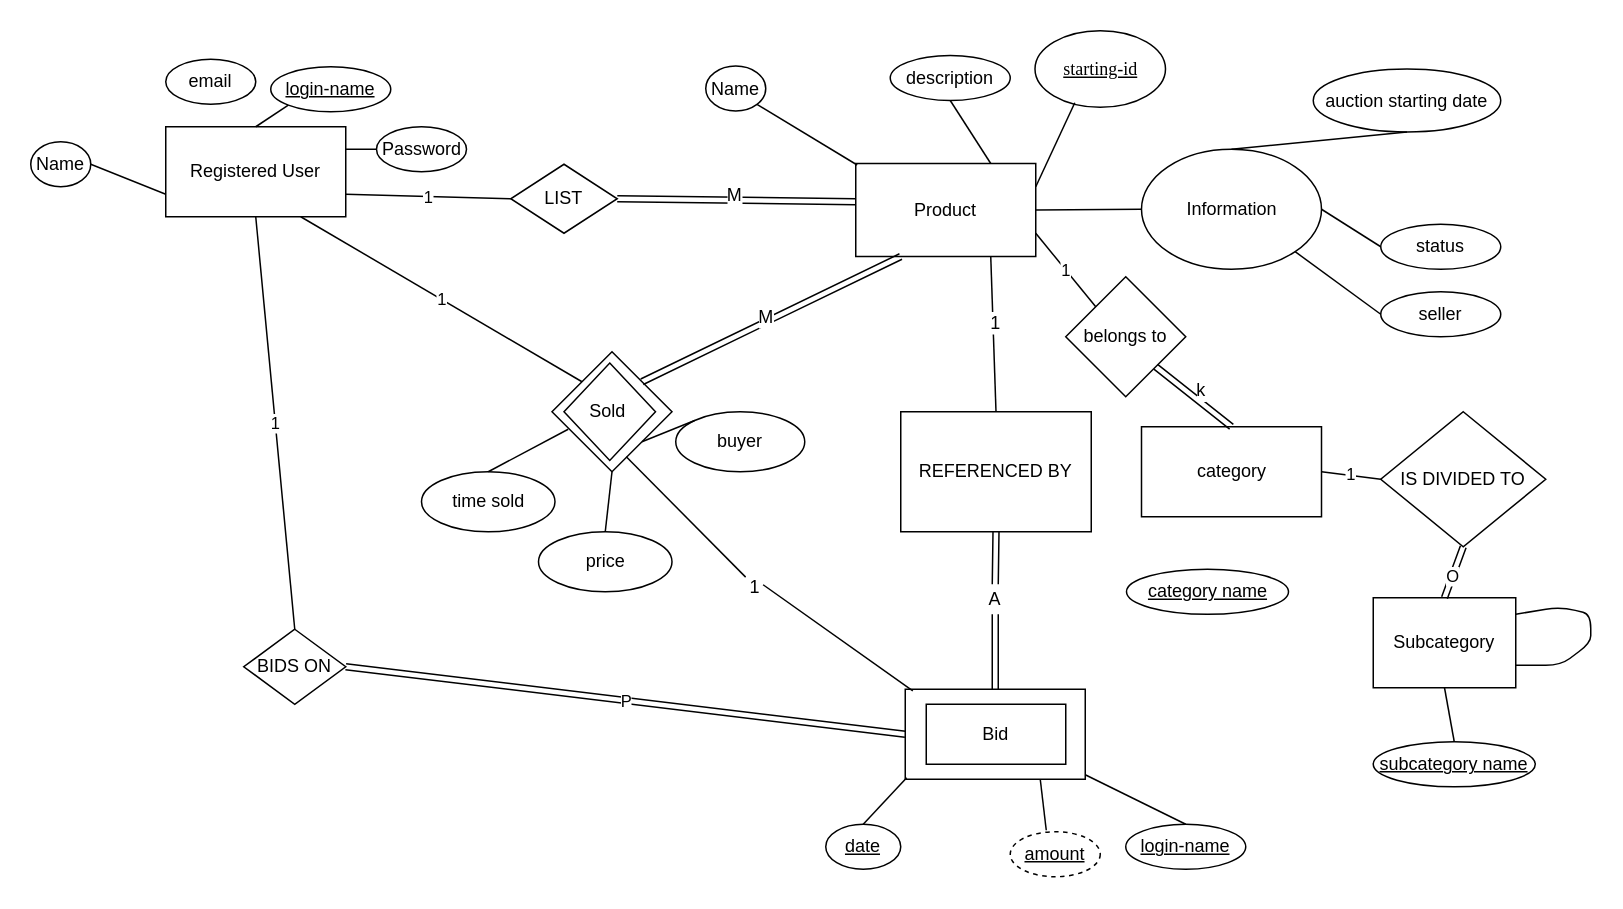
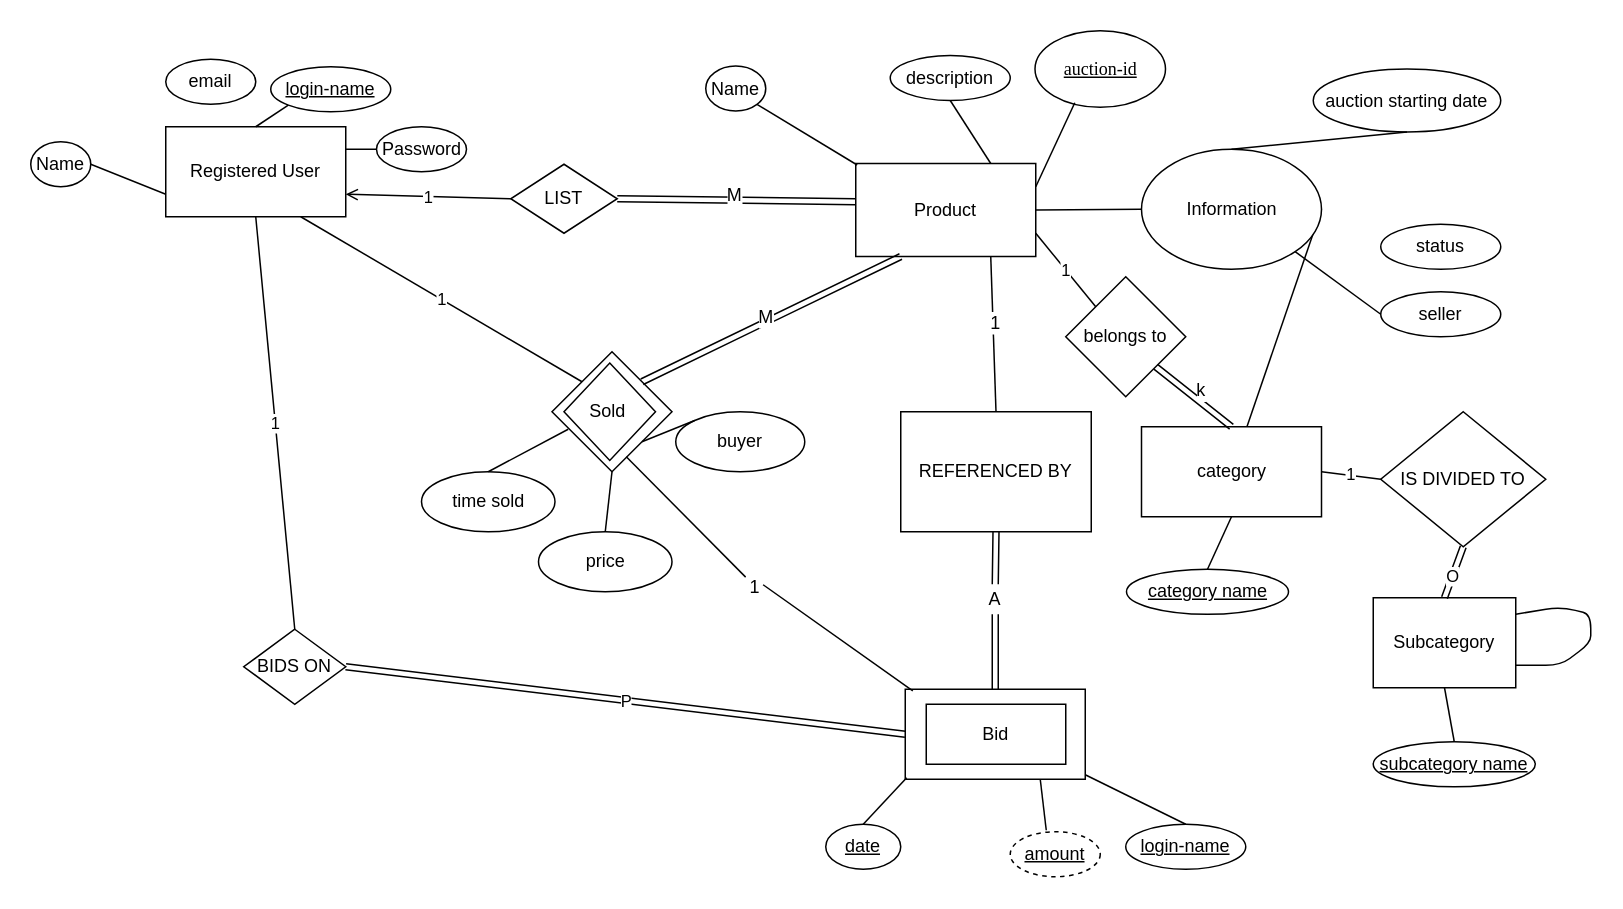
  <mxCell id="0" />
  <mxCell id="1" parent="0" />
  <mxCell id="2" value="Registered User" style="rounded=0;whiteSpace=wrap;html=1;" parent="1" vertex="1"><mxGeometry x="110" y="84" width="120" height="60" as="geometry" /></mxCell>
  <mxCell id="3" value="Name" style="ellipse;whiteSpace=wrap;html=1;" parent="1" vertex="1"><mxGeometry x="20" y="94" width="40" height="30" as="geometry" /></mxCell>
  <mxCell id="4" value="email" style="ellipse;whiteSpace=wrap;html=1;" parent="1" vertex="1"><mxGeometry x="110" y="39" width="60" height="30" as="geometry" /></mxCell>
  <mxCell id="5" value="&lt;u&gt;login-name&lt;/u&gt;" style="ellipse;whiteSpace=wrap;html=1;" parent="1" vertex="1"><mxGeometry x="180" y="44" width="80" height="30" as="geometry" /></mxCell>
  <mxCell id="6" value="Password" style="ellipse;whiteSpace=wrap;html=1;" parent="1" vertex="1"><mxGeometry x="250.5" y="84" width="60" height="30" as="geometry" /></mxCell>
  <mxCell id="7" value="" style="endArrow=none;html=1;entryX=0;entryY=1;entryDx=0;entryDy=0;exitX=0.5;exitY=0;exitDx=0;exitDy=0;" parent="1" source="2" target="5" edge="1"><mxGeometry width="50" height="50" relative="1" as="geometry"><mxPoint x="70" y="134" as="sourcePoint" /><mxPoint x="120" y="144" as="targetPoint" /></mxGeometry></mxCell>
  <mxCell id="8" value="" style="endArrow=none;html=1;entryX=0;entryY=0.5;entryDx=0;entryDy=0;exitX=1;exitY=0.25;exitDx=0;exitDy=0;" parent="1" source="2" target="6" edge="1"><mxGeometry width="50" height="50" relative="1" as="geometry"><mxPoint x="80" y="144" as="sourcePoint" /><mxPoint x="130" y="154" as="targetPoint" /></mxGeometry></mxCell>
  <mxCell id="9" value="Product" style="rounded=0;whiteSpace=wrap;html=1;" parent="1" vertex="1"><mxGeometry x="570" y="108.5" width="120" height="62" as="geometry" /></mxCell>
  <mxCell id="10" value="" style="endArrow=none;html=1;entryX=0.008;entryY=0.016;entryDx=0;entryDy=0;exitX=1;exitY=1;exitDx=0;exitDy=0;entryPerimeter=0;" parent="1" source="11" target="9" edge="1"><mxGeometry width="50" height="50" relative="1" as="geometry"><mxPoint x="363" y="58.5" as="sourcePoint" /><mxPoint x="513" y="158.5" as="targetPoint" /></mxGeometry></mxCell>
  <mxCell id="11" value="Name" style="ellipse;whiteSpace=wrap;html=1;" parent="1" vertex="1"><mxGeometry x="470" y="43.5" width="40" height="30" as="geometry" /></mxCell>
  <mxCell id="12" value="description" style="ellipse;whiteSpace=wrap;html=1;" parent="1" vertex="1"><mxGeometry x="593" y="36.5" width="80" height="30" as="geometry" /></mxCell>
- <mxCell id="13" value="&lt;u&gt;&lt;font face=&quot;Times New Roman&quot;&gt;starting-id&lt;/font&gt;&lt;/u&gt;" style="ellipse;whiteSpace=wrap;html=1;" parent="1" vertex="1"><mxGeometry x="689.5" y="20" width="87" height="51" as="geometry" /></mxCell>
+ <mxCell id="13" value="&lt;u&gt;&lt;font face=&quot;Times New Roman&quot;&gt;auction-id&lt;/font&gt;&lt;/u&gt;" style="ellipse;whiteSpace=wrap;html=1;" parent="1" vertex="1"><mxGeometry x="689.5" y="20" width="87" height="51" as="geometry" /></mxCell>
  <mxCell id="14" value="" style="endArrow=none;html=1;entryX=0.5;entryY=1;entryDx=0;entryDy=0;exitX=0.75;exitY=0;exitDx=0;exitDy=0;" parent="1" source="9" target="12" edge="1"><mxGeometry width="50" height="50" relative="1" as="geometry"><mxPoint x="651" y="104" as="sourcePoint" /><mxPoint x="433" y="88.5" as="targetPoint" /></mxGeometry></mxCell>
  <mxCell id="15" value="" style="endArrow=none;html=1;entryX=0.305;entryY=0.941;entryDx=0;entryDy=0;exitX=1;exitY=0.25;exitDx=0;exitDy=0;entryPerimeter=0;" parent="1" source="9" target="13" edge="1"><mxGeometry width="50" height="50" relative="1" as="geometry"><mxPoint x="393" y="88.5" as="sourcePoint" /><mxPoint x="443" y="98.5" as="targetPoint" /></mxGeometry></mxCell>
  <mxCell id="16" value="" style="endArrow=none;html=1;exitX=1;exitY=0.5;exitDx=0;exitDy=0;entryX=0;entryY=0.75;entryDx=0;entryDy=0;" parent="1" source="3" target="2" edge="1"><mxGeometry width="50" height="50" relative="1" as="geometry"><mxPoint x="120" y="364" as="sourcePoint" /><mxPoint x="217" y="187" as="targetPoint" /></mxGeometry></mxCell>
  <mxCell id="17" value="Bid" style="rounded=0;whiteSpace=wrap;html=1;" parent="1" vertex="1"><mxGeometry x="603" y="459" width="120" height="60" as="geometry" /></mxCell>
  <mxCell id="18" value="date" style="ellipse;whiteSpace=wrap;html=1;fontStyle=4" parent="1" vertex="1"><mxGeometry x="550" y="549" width="50" height="30" as="geometry" /></mxCell>
  <mxCell id="19" value="amount" style="ellipse;whiteSpace=wrap;html=1;fontStyle=4;dashed=1;" parent="1" vertex="1"><mxGeometry x="673" y="554" width="60" height="30" as="geometry" /></mxCell>
  <mxCell id="20" value="&lt;u&gt;login-name&lt;/u&gt;" style="ellipse;whiteSpace=wrap;html=1;" parent="1" vertex="1"><mxGeometry x="750" y="549" width="80" height="30" as="geometry" /></mxCell>
  <mxCell id="21" value="" style="endArrow=none;html=1;exitX=0.5;exitY=0;exitDx=0;exitDy=0;entryX=0.008;entryY=0.983;entryDx=0;entryDy=0;entryPerimeter=0;" parent="1" source="18" target="17" edge="1"><mxGeometry width="50" height="50" relative="1" as="geometry"><mxPoint x="523" y="759" as="sourcePoint" /><mxPoint x="573" y="709" as="targetPoint" /></mxGeometry></mxCell>
  <mxCell id="22" value="" style="endArrow=none;html=1;entryX=0.75;entryY=1;entryDx=0;entryDy=0;exitX=0.4;exitY=-0.033;exitDx=0;exitDy=0;exitPerimeter=0;" parent="1" source="19" target="17" edge="1"><mxGeometry width="50" height="50" relative="1" as="geometry"><mxPoint x="693" y="564" as="sourcePoint" /><mxPoint x="613" y="509" as="targetPoint" /></mxGeometry></mxCell>
  <mxCell id="23" value="" style="endArrow=none;html=1;entryX=0.5;entryY=0;entryDx=0;entryDy=0;exitX=1;exitY=0.95;exitDx=0;exitDy=0;exitPerimeter=0;" parent="1" source="17" target="20" edge="1"><mxGeometry width="50" height="50" relative="1" as="geometry"><mxPoint x="573" y="509" as="sourcePoint" /><mxPoint x="623" y="519" as="targetPoint" /></mxGeometry></mxCell>
  <mxCell id="24" value="category" style="rounded=0;whiteSpace=wrap;html=1;" parent="1" vertex="1"><mxGeometry x="760.5" y="284" width="120" height="60" as="geometry" /></mxCell>
  <mxCell id="25" value="category name" style="ellipse;whiteSpace=wrap;html=1;fontStyle=4" parent="1" vertex="1"><mxGeometry x="750.5" y="379" width="108" height="30" as="geometry" /></mxCell>
+ <mxCell id="26" value="" style="endArrow=none;html=1;exitX=0.5;exitY=0;exitDx=0;exitDy=0;entryX=0.5;entryY=1;entryDx=0;entryDy=0;" parent="1" source="25" target="24" edge="1"><mxGeometry width="50" height="50" relative="1" as="geometry"><mxPoint x="875" y="274" as="sourcePoint" /><mxPoint x="1029.5" y="352" as="targetPoint" /></mxGeometry></mxCell>
  <mxCell id="27" value="LIST" style="rhombus;whiteSpace=wrap;html=1;" parent="1" vertex="1"><mxGeometry x="340" y="109" width="71" height="46" as="geometry" /></mxCell>
  <mxCell id="28" value="BIDS ON" style="rhombus;whiteSpace=wrap;html=1;" parent="1" vertex="1"><mxGeometry x="162" y="419" width="68" height="50" as="geometry" /></mxCell>
- <mxCell id="29" value="1" style="endArrow=none;html=1;exitX=0;exitY=0.5;exitDx=0;exitDy=0;entryX=1;entryY=0.75;entryDx=0;entryDy=0;" parent="1" source="27" target="2" edge="1"><mxGeometry width="50" height="50" relative="1" as="geometry"><mxPoint x="231" y="224" as="sourcePoint" /><mxPoint x="229" y="144" as="targetPoint" /></mxGeometry></mxCell>
+ <mxCell id="29" value="1" style="endArrow=open;html=1;exitX=0;exitY=0.5;exitDx=0;exitDy=0;entryX=1;entryY=0.75;entryDx=0;entryDy=0;" parent="1" source="27" target="2" edge="1"><mxGeometry width="50" height="50" relative="1" as="geometry"><mxPoint x="231" y="224" as="sourcePoint" /><mxPoint x="229" y="144" as="targetPoint" /></mxGeometry></mxCell>
  <mxCell id="30" value="1" style="endArrow=none;html=1;exitX=0.5;exitY=0;exitDx=0;exitDy=0;entryX=0.5;entryY=1;entryDx=0;entryDy=0;" parent="1" source="28" target="2" edge="1"><mxGeometry width="50" height="50" relative="1" as="geometry"><mxPoint x="320" y="164" as="sourcePoint" /><mxPoint x="187" y="182.5" as="targetPoint" /></mxGeometry></mxCell>
  <mxCell id="31" value="status" style="ellipse;whiteSpace=wrap;html=1;" parent="1" vertex="1"><mxGeometry x="920" y="149" width="80" height="30" as="geometry" /></mxCell>
- <mxCell id="32" value="" style="endArrow=none;html=1;entryX=0;entryY=0.5;entryDx=0;entryDy=0;exitX=1;exitY=0.5;exitDx=0;exitDy=0;" parent="1" source="53" target="31" edge="1"><mxGeometry width="50" height="50" relative="1" as="geometry"><mxPoint x="960" y="129" as="sourcePoint" /><mxPoint x="788.5" y="138.5" as="targetPoint" /></mxGeometry></mxCell>
+ <mxCell id="32" value="" style="endArrow=none;html=1;exitX=1;exitY=0.5;exitDx=0;exitDy=0;" parent="1" source="53" target="24" edge="1"><mxGeometry width="50" height="50" relative="1" as="geometry"><mxPoint x="960" y="129" as="sourcePoint" /><mxPoint x="788.5" y="138.5" as="targetPoint" /></mxGeometry></mxCell>
  <mxCell id="33" value="auction starting date" style="ellipse;whiteSpace=wrap;html=1;" parent="1" vertex="1"><mxGeometry x="875" y="45.5" width="125" height="42" as="geometry" /></mxCell>
  <mxCell id="34" value="" style="endArrow=none;html=1;entryX=0.5;entryY=0;entryDx=0;entryDy=0;exitX=0.5;exitY=1;exitDx=0;exitDy=0;" parent="1" source="33" target="53" edge="1"><mxGeometry width="50" height="50" relative="1" as="geometry"><mxPoint x="948.5" y="151.5" as="sourcePoint" /><mxPoint x="900" y="84" as="targetPoint" /></mxGeometry></mxCell>
  <mxCell id="35" value="REFERENCED BY" style="whiteSpace=wrap;html=1;rounded=0;" parent="1" vertex="1"><mxGeometry x="600" y="274" width="127" height="80" as="geometry" /></mxCell>
  <mxCell id="36" value="" style="endArrow=none;html=1;entryX=0.75;entryY=1;entryDx=0;entryDy=0;exitX=0.5;exitY=0;exitDx=0;exitDy=0;" parent="1" source="35" target="9" edge="1"><mxGeometry width="50" height="50" relative="1" as="geometry"><mxPoint x="530" y="264" as="sourcePoint" /><mxPoint x="580" y="214" as="targetPoint" /></mxGeometry></mxCell>
  <mxCell id="37" value="1" style="text;html=1;resizable=0;points=[];align=center;verticalAlign=middle;labelBackgroundColor=#ffffff;" parent="36" vertex="1" connectable="0"><mxGeometry x="0.144" y="-1" relative="1" as="geometry"><mxPoint as="offset" /></mxGeometry></mxCell>
  <mxCell id="38" value="1" style="endArrow=none;html=1;entryX=1;entryY=0.5;entryDx=0;entryDy=0;exitX=0;exitY=0.5;exitDx=0;exitDy=0;" parent="1" source="39" target="24" edge="1"><mxGeometry width="50" height="50" relative="1" as="geometry"><mxPoint x="1065" y="354" as="sourcePoint" /><mxPoint x="775" y="344" as="targetPoint" /></mxGeometry></mxCell>
  <mxCell id="39" value="IS DIVIDED TO" style="rhombus;whiteSpace=wrap;html=1;" parent="1" vertex="1"><mxGeometry x="920" y="274" width="110" height="90" as="geometry" /></mxCell>
  <mxCell id="40" value="SOLD TO" style="rhombus;whiteSpace=wrap;html=1;direction=south;" parent="1" vertex="1"><mxGeometry x="367.5" y="234" width="80" height="80" as="geometry" /></mxCell>
  <mxCell id="41" value="buyer" style="ellipse;whiteSpace=wrap;html=1;" parent="1" vertex="1"><mxGeometry x="450" y="274" width="86" height="40" as="geometry" /></mxCell>
  <mxCell id="42" value="price" style="ellipse;whiteSpace=wrap;html=1;" parent="1" vertex="1"><mxGeometry x="358.5" y="354" width="89" height="40" as="geometry" /></mxCell>
  <mxCell id="43" value="time sold" style="ellipse;whiteSpace=wrap;html=1;" parent="1" vertex="1"><mxGeometry x="280.5" y="314" width="89" height="40" as="geometry" /></mxCell>
  <mxCell id="44" value="" style="endArrow=none;html=1;entryX=0;entryY=0;entryDx=0;entryDy=0;exitX=1;exitY=0;exitDx=0;exitDy=0;" parent="1" source="40" target="41" edge="1"><mxGeometry width="50" height="50" relative="1" as="geometry"><mxPoint x="373.5" y="269" as="sourcePoint" /><mxPoint x="423.5" y="219" as="targetPoint" /></mxGeometry></mxCell>
  <mxCell id="45" value="" style="endArrow=none;html=1;exitX=1;exitY=0.5;exitDx=0;exitDy=0;entryX=0.5;entryY=0;entryDx=0;entryDy=0;" parent="1" source="40" target="42" edge="1"><mxGeometry width="50" height="50" relative="1" as="geometry"><mxPoint x="373.5" y="329" as="sourcePoint" /><mxPoint x="430.5" y="289" as="targetPoint" /></mxGeometry></mxCell>
  <mxCell id="46" value="" style="endArrow=none;html=1;exitX=0.646;exitY=0.865;exitDx=0;exitDy=0;entryX=0.5;entryY=0;entryDx=0;entryDy=0;exitPerimeter=0;" parent="1" source="40" target="43" edge="1"><mxGeometry width="50" height="50" relative="1" as="geometry"><mxPoint x="380.5" y="354" as="sourcePoint" /><mxPoint x="430.5" y="325" as="targetPoint" /></mxGeometry></mxCell>
  <mxCell id="47" value="Subcategory" style="rounded=0;whiteSpace=wrap;html=1;" parent="1" vertex="1"><mxGeometry x="915" y="398" width="95" height="60" as="geometry" /></mxCell>
  <mxCell id="48" value="subcategory name" style="ellipse;whiteSpace=wrap;html=1;fontStyle=4" parent="1" vertex="1"><mxGeometry x="915" y="494" width="108" height="30" as="geometry" /></mxCell>
  <mxCell id="49" value="" style="endArrow=none;html=1;exitX=0.5;exitY=1;exitDx=0;exitDy=0;entryX=0.5;entryY=0;entryDx=0;entryDy=0;" parent="1" source="47" target="48" edge="1"><mxGeometry width="50" height="50" relative="1" as="geometry"><mxPoint x="715" y="464" as="sourcePoint" /><mxPoint x="1345" y="354" as="targetPoint" /></mxGeometry></mxCell>
  <mxCell id="50" value="1" style="endArrow=none;html=1;exitX=0.75;exitY=1;exitDx=0;exitDy=0;entryX=0;entryY=1;entryDx=0;entryDy=0;" parent="1" source="2" target="40" edge="1"><mxGeometry width="50" height="50" relative="1" as="geometry"><mxPoint x="73.5" y="199" as="sourcePoint" /><mxPoint x="446.5" y="206.5" as="targetPoint" /></mxGeometry></mxCell>
  <mxCell id="51" value="" style="shape=link;html=1;exitX=1;exitY=0.5;exitDx=0;exitDy=0;" parent="1" source="27" edge="1"><mxGeometry width="50" height="50" relative="1" as="geometry"><mxPoint x="80" y="784" as="sourcePoint" /><mxPoint x="570" y="134" as="targetPoint" /></mxGeometry></mxCell>
  <mxCell id="52" value="M" style="text;html=1;resizable=0;points=[];align=center;verticalAlign=middle;labelBackgroundColor=#ffffff;" parent="51" connectable="0" vertex="1"><mxGeometry x="-0.022" y="3" relative="1" as="geometry"><mxPoint x="-1" as="offset" /></mxGeometry></mxCell>
  <mxCell id="53" value="Information" style="ellipse;whiteSpace=wrap;html=1;" parent="1" vertex="1"><mxGeometry x="760.5" y="99" width="120" height="80" as="geometry" /></mxCell>
  <mxCell id="54" value="" style="endArrow=none;html=1;entryX=0;entryY=0.5;entryDx=0;entryDy=0;exitX=1;exitY=0.5;exitDx=0;exitDy=0;" parent="1" source="9" target="53" edge="1"><mxGeometry width="50" height="50" relative="1" as="geometry"><mxPoint x="120" y="784" as="sourcePoint" /><mxPoint x="170" y="734" as="targetPoint" /></mxGeometry></mxCell>
  <mxCell id="55" value="" style="shape=link;html=1;exitX=0;exitY=0;exitDx=0;exitDy=0;entryX=0.25;entryY=1;entryDx=0;entryDy=0;" parent="1" source="40" target="9" edge="1"><mxGeometry width="50" height="50" relative="1" as="geometry"><mxPoint x="416" y="168" as="sourcePoint" /><mxPoint x="575" y="170" as="targetPoint" /></mxGeometry></mxCell>
  <mxCell id="56" value="M" style="text;html=1;resizable=0;points=[];align=center;verticalAlign=middle;labelBackgroundColor=#ffffff;" parent="55" connectable="0" vertex="1"><mxGeometry x="-0.022" y="3" relative="1" as="geometry"><mxPoint x="-1" as="offset" /></mxGeometry></mxCell>
  <mxCell id="57" value="belongs to" style="rhombus;whiteSpace=wrap;html=1;" parent="1" vertex="1"><mxGeometry x="710" y="184" width="80" height="80" as="geometry" /></mxCell>
  <mxCell id="58" value="1" style="endArrow=none;html=1;entryX=0;entryY=0;entryDx=0;entryDy=0;exitX=1;exitY=0.75;exitDx=0;exitDy=0;" parent="1" source="9" target="57" edge="1"><mxGeometry width="50" height="50" relative="1" as="geometry"><mxPoint x="20" y="654" as="sourcePoint" /><mxPoint x="70" y="604" as="targetPoint" /></mxGeometry></mxCell>
  <mxCell id="59" value="seller" style="ellipse;whiteSpace=wrap;html=1;" parent="1" vertex="1"><mxGeometry x="920" y="194" width="80" height="30" as="geometry" /></mxCell>
  <mxCell id="60" value="" style="endArrow=none;html=1;exitX=1;exitY=1;exitDx=0;exitDy=0;entryX=0;entryY=0.5;entryDx=0;entryDy=0;" parent="1" source="53" target="59" edge="1"><mxGeometry width="50" height="50" relative="1" as="geometry"><mxPoint x="890.5" y="149" as="sourcePoint" /><mxPoint x="900" y="194" as="targetPoint" /></mxGeometry></mxCell>
  <mxCell id="61" value="" style="shape=link;html=1;entryX=0.5;entryY=0;entryDx=0;entryDy=0;exitX=1;exitY=1;exitDx=0;exitDy=0;" parent="1" source="57" target="24" edge="1"><mxGeometry width="50" height="50" relative="1" as="geometry"><mxPoint x="20" y="654" as="sourcePoint" /><mxPoint x="70" y="604" as="targetPoint" /></mxGeometry></mxCell>
  <mxCell id="62" value="k" style="text;html=1;resizable=0;points=[];align=center;verticalAlign=middle;labelBackgroundColor=#ffffff;" parent="61" vertex="1" connectable="0"><mxGeometry x="0.038" y="6" relative="1" as="geometry"><mxPoint as="offset" /></mxGeometry></mxCell>
  <mxCell id="63" value="O" style="shape=link;html=1;entryX=0.5;entryY=1;entryDx=0;entryDy=0;exitX=0.5;exitY=0;exitDx=0;exitDy=0;" parent="1" source="47" target="39" edge="1"><mxGeometry x="-0.176" width="50" height="50" relative="1" as="geometry"><mxPoint x="20" y="654" as="sourcePoint" /><mxPoint x="70" y="604" as="targetPoint" /><mxPoint as="offset" /></mxGeometry></mxCell>
  <mxCell id="64" value="P" style="shape=link;html=1;entryX=0;entryY=0.5;entryDx=0;entryDy=0;exitX=1;exitY=0.5;exitDx=0;exitDy=0;" parent="1" source="28" target="17" edge="1"><mxGeometry width="50" height="50" relative="1" as="geometry"><mxPoint x="375.5" y="534" as="sourcePoint" /><mxPoint x="425.5" y="484" as="targetPoint" /></mxGeometry></mxCell>
  <mxCell id="65" value="Bid" style="rounded=0;whiteSpace=wrap;html=1;" vertex="1" parent="1"><mxGeometry x="617" y="469" width="93" height="40" as="geometry" /></mxCell>
  <mxCell id="66" value="Sold&amp;nbsp;" style="rhombus;whiteSpace=wrap;html=1;" vertex="1" parent="1"><mxGeometry x="375.5" y="241.5" width="61" height="65" as="geometry" /></mxCell>
  <mxCell id="67" value="" style="shape=link;html=1;entryX=0.5;entryY=1;entryDx=0;entryDy=0;exitX=0.5;exitY=0;exitDx=0;exitDy=0;" edge="1" parent="1" source="68" target="35"><mxGeometry width="50" height="50" relative="1" as="geometry"><mxPoint x="420" y="704" as="sourcePoint" /><mxPoint x="470" y="654" as="targetPoint" /></mxGeometry></mxCell>
  <mxCell id="68" value="A" style="text;html=1;strokeColor=none;fillColor=none;align=center;verticalAlign=middle;whiteSpace=wrap;rounded=0;" vertex="1" parent="1"><mxGeometry x="643" y="389" width="40" height="20" as="geometry" /></mxCell>
  <mxCell id="69" value="" style="shape=link;html=1;entryX=0.5;entryY=1;entryDx=0;entryDy=0;exitX=0.5;exitY=0;exitDx=0;exitDy=0;" edge="1" parent="1" source="17" target="68"><mxGeometry width="50" height="50" relative="1" as="geometry"><mxPoint x="663" y="459" as="sourcePoint" /><mxPoint x="663.5" y="354" as="targetPoint" /></mxGeometry></mxCell>
  <mxCell id="70" value="" style="endArrow=none;html=1;entryX=0.042;entryY=0.017;entryDx=0;entryDy=0;entryPerimeter=0;exitX=0.875;exitY=0.381;exitDx=0;exitDy=0;exitPerimeter=0;" edge="1" parent="1" source="71" target="17"><mxGeometry width="50" height="50" relative="1" as="geometry"><mxPoint x="130" y="654" as="sourcePoint" /><mxPoint x="600" y="454" as="targetPoint" /></mxGeometry></mxCell>
  <mxCell id="71" value="1" style="text;html=1;strokeColor=none;fillColor=none;align=center;verticalAlign=middle;whiteSpace=wrap;rounded=0;" vertex="1" parent="1"><mxGeometry x="496" y="384" width="14" height="14" as="geometry" /></mxCell>
  <mxCell id="72" value="" style="endArrow=none;html=1;entryX=0.042;entryY=0.017;entryDx=0;entryDy=0;entryPerimeter=0;exitX=0.875;exitY=0.381;exitDx=0;exitDy=0;exitPerimeter=0;" edge="1" parent="1" source="40" target="71"><mxGeometry width="50" height="50" relative="1" as="geometry"><mxPoint x="417.02" y="304" as="sourcePoint" /><mxPoint x="608.04" y="460.02" as="targetPoint" /></mxGeometry></mxCell>
  <mxCell id="73" value="" style="endArrow=none;html=1;entryX=1;entryY=0.75;entryDx=0;entryDy=0;" edge="1" parent="1" target="47"><mxGeometry width="50" height="50" relative="1" as="geometry"><mxPoint x="1010" y="409" as="sourcePoint" /><mxPoint x="1040" y="444" as="targetPoint" /><Array as="points"><mxPoint x="1040" y="404" /><mxPoint x="1060" y="409" /><mxPoint x="1060" y="428" /><mxPoint x="1040" y="443" /></Array></mxGeometry></mxCell>
